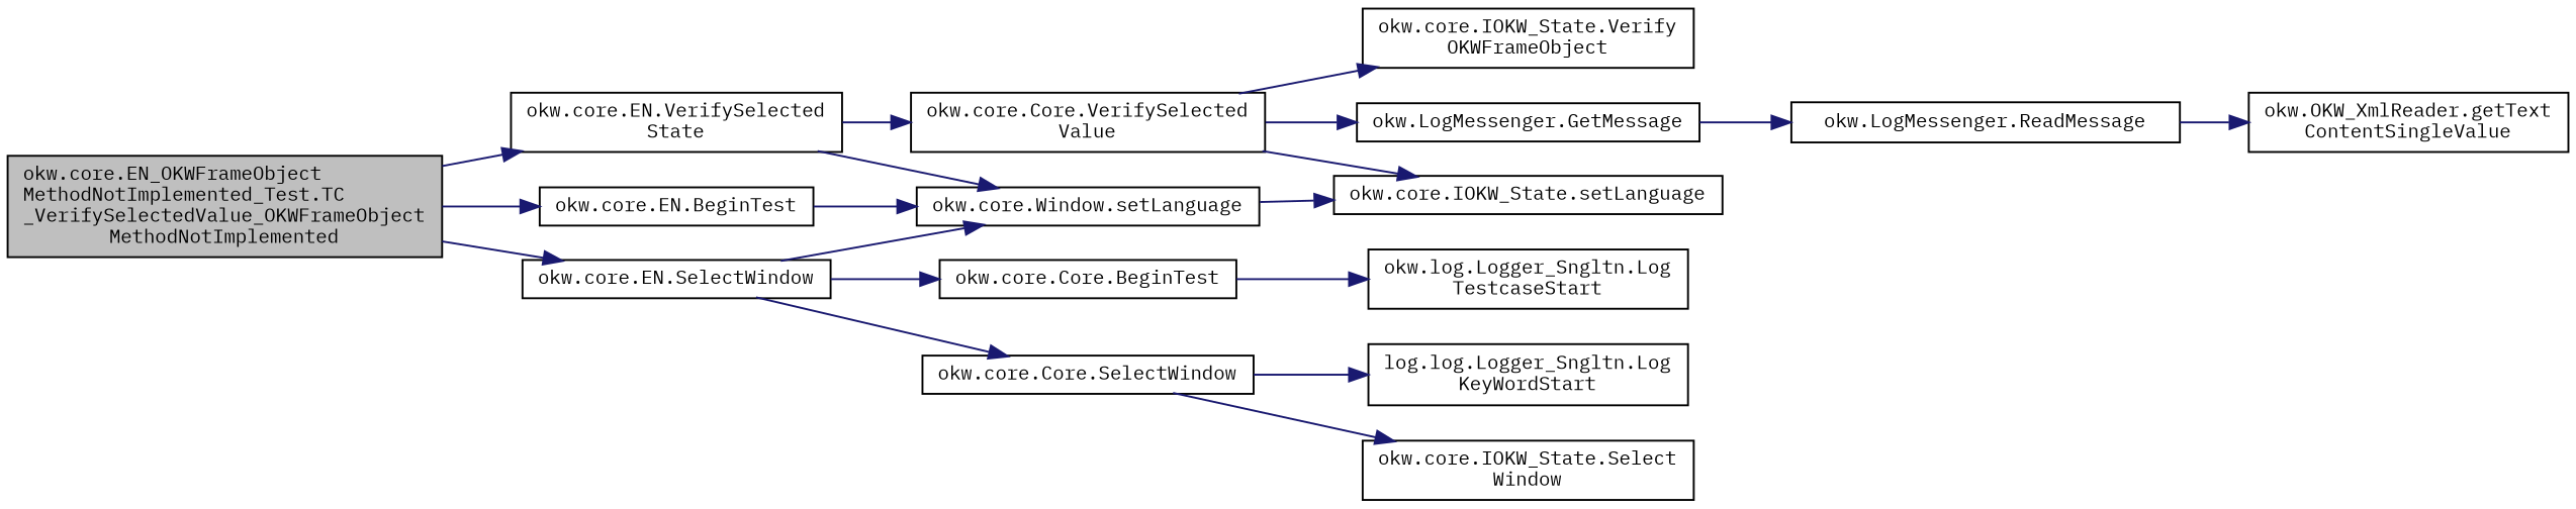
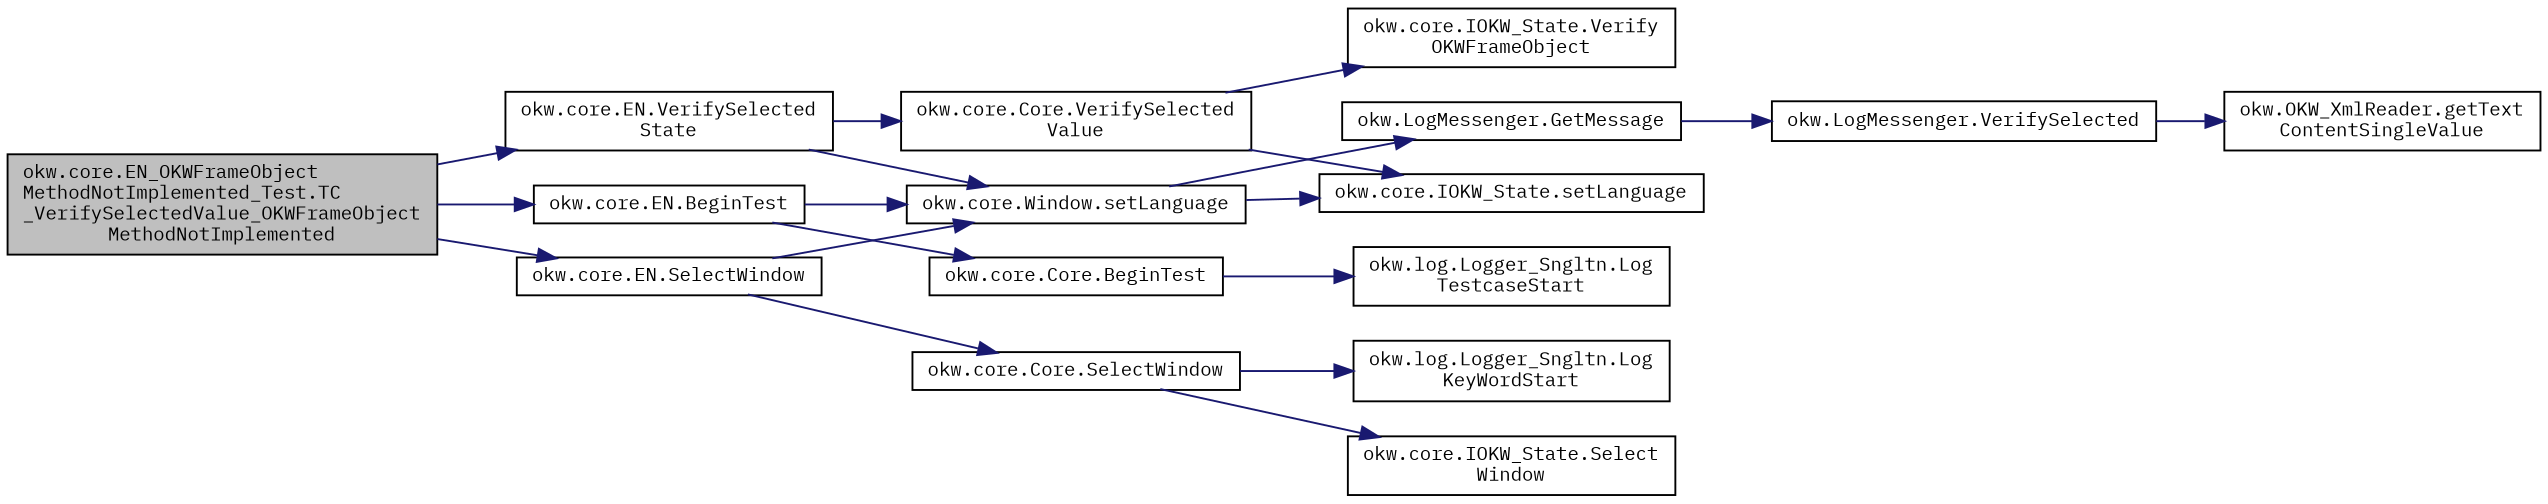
  digraph {
    fontname="IBM Plex Mono"
    rankdir=LR
    node [color=black fillcolor=white fontname="IBM Plex Mono" fontsize=10 shape=record style=filled]
    edge [color=midnightblue fontname="IBM Plex Mono" fontsize=10 labelfontname=Helvetica labelfontsize=10 style=solid]
    n1 [fillcolor=grey75 fontcolor=black height=0.2 label="okw.core.EN_OKWFrameObject\lMethodNotImplemented_Test.TC\l_VerifySelectedValue_OKWFrameObject\lMethodNotImplemented" width=0.4]
    n2 [height=0.2 label="okw.core.EN.BeginTest" width=0.4]
    n3 [height=0.2 label="okw.core.EN.SelectWindow" width=0.4]
    n4 [height=0.2 label="okw.core.EN.VerifySelected\lState" width=0.4]
    n5 [height=0.2 label="okw.core.Window.setLanguage" width=0.4]
    n6 [height=0.2 label="okw.core.Core.BeginTest" width=0.4]
    n7 [height=0.2 label="okw.core.Core.SelectWindow" width=0.4]
    n8 [height=0.2 label="okw.core.Core.VerifySelected\lValue" width=0.4]
    n9 [height=0.2 label="okw.core.IOKW_State.setLanguage" width=0.4]
    n10 [height=0.2 label="okw.log.Logger_Sngltn.Log\lTestcaseStart" width=0.4]
-   n11 [height=0.2 label="log.log.Logger_Sngltn.Log\lKeyWordStart" width=0.4]
+   n11 [height=0.2 label="okw.log.Logger_Sngltn.Log\lKeyWordStart" width=0.4]
    n12 [height=0.2 label="okw.core.IOKW_State.Select\lWindow" width=0.4]
    n13 [height=0.2 label="okw.LogMessenger.GetMessage" width=0.4]
-   n14 [height=0.2 label="okw.LogMessenger.ReadMessage" width=0.4]
+   n14 [height=0.2 label="okw.LogMessenger.VerifySelected" width=0.4]
    n15 [height=0.2 label="okw.OKW_XmlReader.getText\lContentSingleValue" width=0.4]
    n16 [height=0.2 label="okw.core.IOKW_State.Verify\lOKWFrameObject" width=0.4]
    n1 -> n2
    n1 -> n3
    n1 -> n4
    n2 -> n5
-   n3 -> n6
+   n2 -> n6
    n3 -> n5
    n3 -> n7
    n4 -> n5
    n4 -> n8
    n5 -> n9
    n6 -> n10
    n7 -> n11
    n7 -> n12
    n8 -> n9
-   n8 -> n13
+   n5 -> n13
    n8 -> n16
    n13 -> n14
    n14 -> n15
  }
